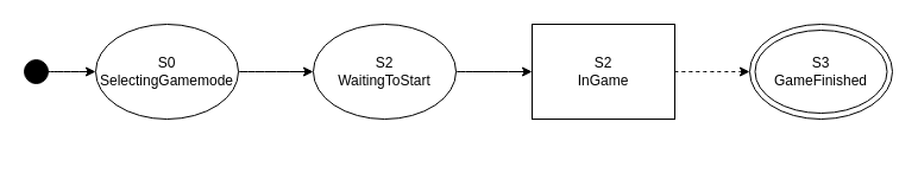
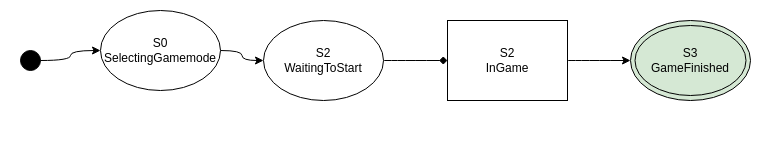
  <mxCell id="0" />
  <mxCell id="1" parent="0" />
  <mxCell id="2" style="edgeStyle=orthogonalEdgeStyle;curved=1;rounded=0;orthogonalLoop=1;jettySize=auto;html=1;exitX=0.5;exitY=1;exitDx=0;exitDy=0;entryX=0.5;entryY=1;entryDx=0;entryDy=0;" edge="1" parent="1"><mxGeometry relative="1" as="geometry"><mxPoint x="300" y="100" as="targetPoint" /><Array as="points"><mxPoint x="530" y="140" /><mxPoint x="300" y="140" /></Array></mxGeometry></mxCell>
  <mxCell id="3" style="edgeStyle=orthogonalEdgeStyle;curved=1;rounded=0;orthogonalLoop=1;jettySize=auto;html=1;exitX=1;exitY=0.5;exitDx=0;exitDy=0;entryX=0;entryY=0.5;entryDx=0;entryDy=0;" edge="1" parent="1" source="4" target="6"><mxGeometry relative="1" as="geometry" /></mxCell>
- <mxCell id="4" value="S0&lt;div&gt;SelectingGamemode&lt;/div&gt;" style="ellipse;whiteSpace=wrap;html=1;" vertex="1" parent="1"><mxGeometry x="80" y="20" width="120" height="80" as="geometry" /></mxCell>
- <mxCell id="5" style="edgeStyle=orthogonalEdgeStyle;curved=1;rounded=0;orthogonalLoop=1;jettySize=auto;html=1;exitX=1;exitY=0.5;exitDx=0;exitDy=0;entryX=0;entryY=0.5;entryDx=0;entryDy=0;" edge="1" parent="1" source="6" target="8"><mxGeometry relative="1" as="geometry" /></mxCell>
+ <mxCell id="4" value="S0&lt;div&gt;SelectingGamemode&lt;/div&gt;" style="ellipse;whiteSpace=wrap;html=1;" vertex="1" parent="1"><mxGeometry x="100" y="10" width="120" height="80" as="geometry" /></mxCell>
+ <mxCell id="5" style="edgeStyle=orthogonalEdgeStyle;curved=1;rounded=0;orthogonalLoop=1;jettySize=auto;html=1;exitX=1;exitY=0.5;exitDx=0;exitDy=0;entryX=0;entryY=0.5;entryDx=0;entryDy=0;endArrow=diamond;" edge="1" parent="1" source="6" target="8"><mxGeometry relative="1" as="geometry" /></mxCell>
  <mxCell id="6" value="S2&lt;div&gt;WaitingToStart&lt;/div&gt;" style="ellipse;whiteSpace=wrap;html=1;" vertex="1" parent="1"><mxGeometry x="263" y="20" width="120" height="80" as="geometry" /></mxCell>
- <mxCell id="7" style="edgeStyle=orthogonalEdgeStyle;curved=1;rounded=0;orthogonalLoop=1;jettySize=auto;html=1;exitX=1;exitY=0.5;exitDx=0;exitDy=0;entryX=0;entryY=0.5;entryDx=0;entryDy=0;dashed=1;" edge="1" parent="1" source="8" target="9"><mxGeometry relative="1" as="geometry" /></mxCell>
+ <mxCell id="7" style="edgeStyle=orthogonalEdgeStyle;curved=1;rounded=0;orthogonalLoop=1;jettySize=auto;html=1;exitX=1;exitY=0.5;exitDx=0;exitDy=0;entryX=0;entryY=0.5;entryDx=0;entryDy=0;" edge="1" parent="1" source="8" target="9"><mxGeometry relative="1" as="geometry" /></mxCell>
  <mxCell id="8" value="&lt;div&gt;S2&lt;/div&gt;InGame" style="whiteSpace=wrap;html=1;rounded=0;" vertex="1" parent="1"><mxGeometry x="447" y="20" width="120" height="80" as="geometry" /></mxCell>
- <mxCell id="9" value="S3&lt;div&gt;GameFinished&lt;/div&gt;" style="ellipse;whiteSpace=wrap;html=1;" vertex="1" parent="1"><mxGeometry x="630" y="20" width="120" height="80" as="geometry" /></mxCell>
+ <mxCell id="9" value="S3&lt;div&gt;GameFinished&lt;/div&gt;" style="ellipse;whiteSpace=wrap;html=1;fillColor=#d5e8d4;" vertex="1" parent="1"><mxGeometry x="630" y="20" width="120" height="80" as="geometry" /></mxCell>
  <mxCell id="10" value="" style="ellipse;whiteSpace=wrap;html=1;fillColor=none;" vertex="1" parent="1"><mxGeometry x="634.5" y="25" width="111" height="70" as="geometry" /></mxCell>
  <mxCell id="11" style="edgeStyle=orthogonalEdgeStyle;curved=1;rounded=0;orthogonalLoop=1;jettySize=auto;html=1;exitX=1;exitY=0.5;exitDx=0;exitDy=0;entryX=0;entryY=0.5;entryDx=0;entryDy=0;" edge="1" parent="1" source="12" target="4"><mxGeometry relative="1" as="geometry" /></mxCell>
  <mxCell id="12" value="" style="ellipse;whiteSpace=wrap;html=1;aspect=fixed;fillColor=#000000;" vertex="1" parent="1"><mxGeometry x="20" y="50" width="20" height="20" as="geometry" /></mxCell>
